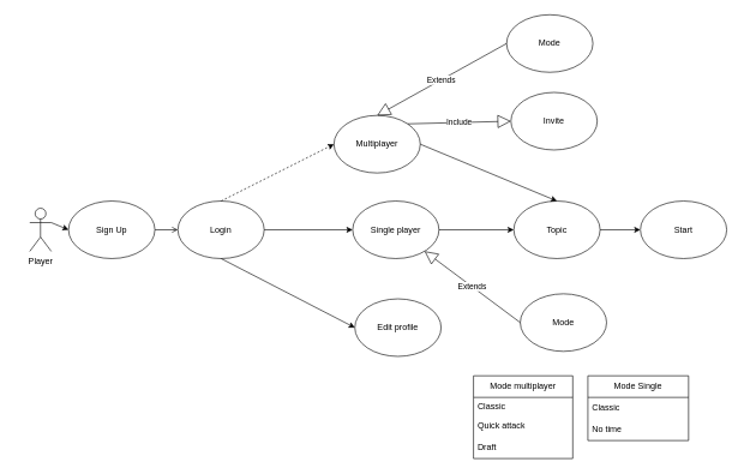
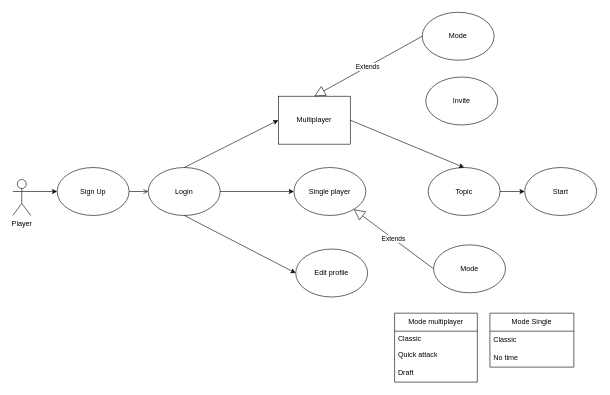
  <mxCell id="0" />
  <mxCell id="1" parent="0" />
  <mxCell id="2" value="Single player" style="ellipse;whiteSpace=wrap;html=1;" parent="1" vertex="1"><mxGeometry x="489" y="279" width="120" height="80" as="geometry" /></mxCell>
- <mxCell id="3" value="Multiplayer" style="ellipse;whiteSpace=wrap;html=1;" parent="1" vertex="1"><mxGeometry x="463" y="160" width="120" height="80" as="geometry" /></mxCell>
+ <mxCell id="3" value="Multiplayer" style="whiteSpace=wrap;html=1;rounded=0;" parent="1" vertex="1"><mxGeometry x="463" y="160" width="120" height="80" as="geometry" /></mxCell>
  <mxCell id="4" value="Mode" style="ellipse;whiteSpace=wrap;html=1;" parent="1" vertex="1"><mxGeometry x="703" y="20" width="120" height="80" as="geometry" /></mxCell>
  <mxCell id="5" value="Topic" style="ellipse;whiteSpace=wrap;html=1;" parent="1" vertex="1"><mxGeometry x="713" y="279" width="120" height="80" as="geometry" /></mxCell>
  <mxCell id="6" value="Edit profile&lt;br&gt;" style="ellipse;whiteSpace=wrap;html=1;" parent="1" vertex="1"><mxGeometry x="492" y="415" width="120" height="80" as="geometry" /></mxCell>
  <mxCell id="7" value="Login" style="ellipse;whiteSpace=wrap;html=1;" parent="1" vertex="1"><mxGeometry x="246" y="279" width="120" height="80" as="geometry" /></mxCell>
  <mxCell id="8" style="rounded=0;orthogonalLoop=1;jettySize=auto;html=1;entryX=0;entryY=0.5;entryDx=0;entryDy=0;exitX=1;exitY=0.5;exitDx=0;exitDy=0;endArrow=open;" parent="1" source="9" target="7" edge="1"><mxGeometry relative="1" as="geometry"><mxPoint x="323" y="372" as="sourcePoint" /></mxGeometry></mxCell>
  <mxCell id="9" value="Sign Up" style="ellipse;whiteSpace=wrap;html=1;" parent="1" vertex="1"><mxGeometry x="94" y="279" width="120" height="80" as="geometry" /></mxCell>
  <mxCell id="10" value="" style="endArrow=classic;html=1;rounded=0;exitX=1;exitY=0.5;exitDx=0;exitDy=0;entryX=0;entryY=0.5;entryDx=0;entryDy=0;" parent="1" source="7" target="2" edge="1"><mxGeometry width="50" height="50" relative="1" as="geometry"><mxPoint x="499" y="392" as="sourcePoint" /><mxPoint x="549" y="342" as="targetPoint" /></mxGeometry></mxCell>
- <mxCell id="11" value="" style="endArrow=classic;html=1;rounded=0;exitX=0.5;exitY=0;exitDx=0;exitDy=0;entryX=0;entryY=0.5;entryDx=0;entryDy=0;dashed=1;" parent="1" source="7" target="3" edge="1"><mxGeometry width="50" height="50" relative="1" as="geometry"><mxPoint x="499" y="392" as="sourcePoint" /><mxPoint x="549" y="342" as="targetPoint" /></mxGeometry></mxCell>
- <mxCell id="12" value="" style="endArrow=classic;html=1;rounded=0;exitX=1;exitY=0.5;exitDx=0;exitDy=0;entryX=0;entryY=0.5;entryDx=0;entryDy=0;" parent="1" source="2" target="5" edge="1"><mxGeometry width="50" height="50" relative="1" as="geometry"><mxPoint x="572" y="476" as="sourcePoint" /><mxPoint x="707" y="325" as="targetPoint" /></mxGeometry></mxCell>
+ <mxCell id="11" value="" style="endArrow=classic;html=1;rounded=0;exitX=0.5;exitY=0;exitDx=0;exitDy=0;entryX=0;entryY=0.5;entryDx=0;entryDy=0;" parent="1" source="7" target="3" edge="1"><mxGeometry width="50" height="50" relative="1" as="geometry"><mxPoint x="499" y="392" as="sourcePoint" /><mxPoint x="549" y="342" as="targetPoint" /></mxGeometry></mxCell>
  <mxCell id="13" value="" style="endArrow=classic;html=1;rounded=0;exitX=0.5;exitY=1;exitDx=0;exitDy=0;entryX=0;entryY=0.5;entryDx=0;entryDy=0;" parent="1" source="7" target="6" edge="1"><mxGeometry width="50" height="50" relative="1" as="geometry"><mxPoint x="499" y="392" as="sourcePoint" /><mxPoint x="549" y="342" as="targetPoint" /></mxGeometry></mxCell>
  <mxCell id="14" value="Invite" style="ellipse;whiteSpace=wrap;html=1;" parent="1" vertex="1"><mxGeometry x="709" y="128" width="120" height="80" as="geometry" /></mxCell>
  <mxCell id="15" value="" style="endArrow=classic;html=1;rounded=0;exitX=1;exitY=0.5;exitDx=0;exitDy=0;entryX=0.5;entryY=0;entryDx=0;entryDy=0;" parent="1" source="3" target="5" edge="1"><mxGeometry width="50" height="50" relative="1" as="geometry"><mxPoint x="499" y="392" as="sourcePoint" /><mxPoint x="549" y="342" as="targetPoint" /></mxGeometry></mxCell>
- <mxCell id="16" value="Player" style="shape=umlActor;verticalLabelPosition=bottom;verticalAlign=top;html=1;outlineConnect=0;" parent="1" vertex="1"><mxGeometry x="40" y="289" width="30" height="60" as="geometry" /></mxCell>
+ <mxCell id="16" value="Player" style="shape=umlActor;verticalLabelPosition=bottom;verticalAlign=top;html=1;outlineConnect=0;" parent="1" vertex="1"><mxGeometry x="20" y="299" width="30" height="60" as="geometry" /></mxCell>
  <mxCell id="17" value="" style="endArrow=classic;html=1;rounded=0;exitX=1;exitY=0.333;exitDx=0;exitDy=0;exitPerimeter=0;entryX=0;entryY=0.5;entryDx=0;entryDy=0;" parent="1" source="16" target="9" edge="1"><mxGeometry width="50" height="50" relative="1" as="geometry"><mxPoint x="499" y="392" as="sourcePoint" /><mxPoint x="549" y="342" as="targetPoint" /></mxGeometry></mxCell>
  <mxCell id="18" value="Mode multiplayer" style="swimlane;fontStyle=0;childLayout=stackLayout;horizontal=1;startSize=30;horizontalStack=0;resizeParent=1;resizeParentMax=0;resizeLast=0;collapsible=1;marginBottom=0;whiteSpace=wrap;html=1;" parent="1" vertex="1"><mxGeometry x="657" y="522" width="138" height="115" as="geometry" /></mxCell>
  <mxCell id="19" value="Classic" style="text;strokeColor=none;fillColor=none;align=left;verticalAlign=middle;spacingLeft=4;spacingRight=4;overflow=hidden;points=[[0,0.5],[1,0.5]];portConstraint=eastwest;rotatable=0;whiteSpace=wrap;html=1;" parent="18" vertex="1"><mxGeometry y="30" width="138" height="25" as="geometry" /></mxCell>
  <mxCell id="20" value="Quick attack" style="text;strokeColor=none;fillColor=none;align=left;verticalAlign=middle;spacingLeft=4;spacingRight=4;overflow=hidden;points=[[0,0.5],[1,0.5]];portConstraint=eastwest;rotatable=0;whiteSpace=wrap;html=1;" parent="18" vertex="1"><mxGeometry y="55" width="138" height="30" as="geometry" /></mxCell>
  <mxCell id="21" value="Draft&amp;nbsp;" style="text;strokeColor=none;fillColor=none;align=left;verticalAlign=middle;spacingLeft=4;spacingRight=4;overflow=hidden;points=[[0,0.5],[1,0.5]];portConstraint=eastwest;rotatable=0;whiteSpace=wrap;html=1;" parent="18" vertex="1"><mxGeometry y="85" width="138" height="30" as="geometry" /></mxCell>
- <mxCell id="22" value="Include" style="endArrow=block;endSize=16;endFill=0;html=1;rounded=0;exitX=1;exitY=0;exitDx=0;exitDy=0;entryX=0;entryY=0.5;entryDx=0;entryDy=0;" parent="1" source="3" target="14" edge="1"><mxGeometry x="0.006" width="160" relative="1" as="geometry"><mxPoint x="444" y="367" as="sourcePoint" /><mxPoint x="604" y="367" as="targetPoint" /><mxPoint as="offset" /></mxGeometry></mxCell>
  <mxCell id="23" value="Extends" style="endArrow=block;endSize=16;endFill=0;html=1;rounded=0;exitX=0;exitY=0.5;exitDx=0;exitDy=0;entryX=0.5;entryY=0;entryDx=0;entryDy=0;" parent="1" source="4" target="3" edge="1"><mxGeometry x="0.006" width="160" relative="1" as="geometry"><mxPoint x="476" y="369" as="sourcePoint" /><mxPoint x="475" y="140" as="targetPoint" /><mxPoint as="offset" /></mxGeometry></mxCell>
  <mxCell id="24" style="edgeStyle=orthogonalEdgeStyle;rounded=0;orthogonalLoop=1;jettySize=auto;html=1;exitX=0.5;exitY=1;exitDx=0;exitDy=0;" parent="1" source="4" target="4" edge="1"><mxGeometry relative="1" as="geometry" /></mxCell>
- <mxCell id="25" value="Start" style="ellipse;whiteSpace=wrap;html=1;" parent="1" vertex="1"><mxGeometry x="889" y="279" width="120" height="80" as="geometry" /></mxCell>
+ <mxCell id="25" value="Start" style="ellipse;whiteSpace=wrap;html=1;" parent="1" vertex="1"><mxGeometry x="874" y="279" width="120" height="80" as="geometry" /></mxCell>
  <mxCell id="26" value="" style="endArrow=classic;html=1;rounded=0;entryX=0;entryY=0.5;entryDx=0;entryDy=0;exitX=1;exitY=0.5;exitDx=0;exitDy=0;" parent="1" source="5" target="25" edge="1"><mxGeometry width="50" height="50" relative="1" as="geometry"><mxPoint x="499" y="392" as="sourcePoint" /><mxPoint x="549" y="342" as="targetPoint" /></mxGeometry></mxCell>
  <mxCell id="27" value="Mode Single" style="swimlane;fontStyle=0;childLayout=stackLayout;horizontal=1;startSize=30;horizontalStack=0;resizeParent=1;resizeParentMax=0;resizeLast=0;collapsible=1;marginBottom=0;whiteSpace=wrap;html=1;" parent="1" vertex="1"><mxGeometry x="816" y="522" width="140" height="90" as="geometry" /></mxCell>
  <mxCell id="28" value="Classic" style="text;strokeColor=none;fillColor=none;align=left;verticalAlign=middle;spacingLeft=4;spacingRight=4;overflow=hidden;points=[[0,0.5],[1,0.5]];portConstraint=eastwest;rotatable=0;whiteSpace=wrap;html=1;" parent="27" vertex="1"><mxGeometry y="30" width="140" height="30" as="geometry" /></mxCell>
  <mxCell id="29" value="No time" style="text;strokeColor=none;fillColor=none;align=left;verticalAlign=middle;spacingLeft=4;spacingRight=4;overflow=hidden;points=[[0,0.5],[1,0.5]];portConstraint=eastwest;rotatable=0;whiteSpace=wrap;html=1;" parent="27" vertex="1"><mxGeometry y="60" width="140" height="30" as="geometry" /></mxCell>
  <mxCell id="30" value="Mode" style="ellipse;whiteSpace=wrap;html=1;" vertex="1" parent="1"><mxGeometry x="722" y="408" width="120" height="80" as="geometry" /></mxCell>
  <mxCell id="31" value="Extends" style="endArrow=block;endSize=16;endFill=0;html=1;rounded=0;exitX=0;exitY=0.5;exitDx=0;exitDy=0;" edge="1" parent="1" source="30" target="2"><mxGeometry x="0.006" width="160" relative="1" as="geometry"><mxPoint x="433" y="919" as="sourcePoint" /><mxPoint x="480" y="710" as="targetPoint" /><mxPoint as="offset" /></mxGeometry></mxCell>
